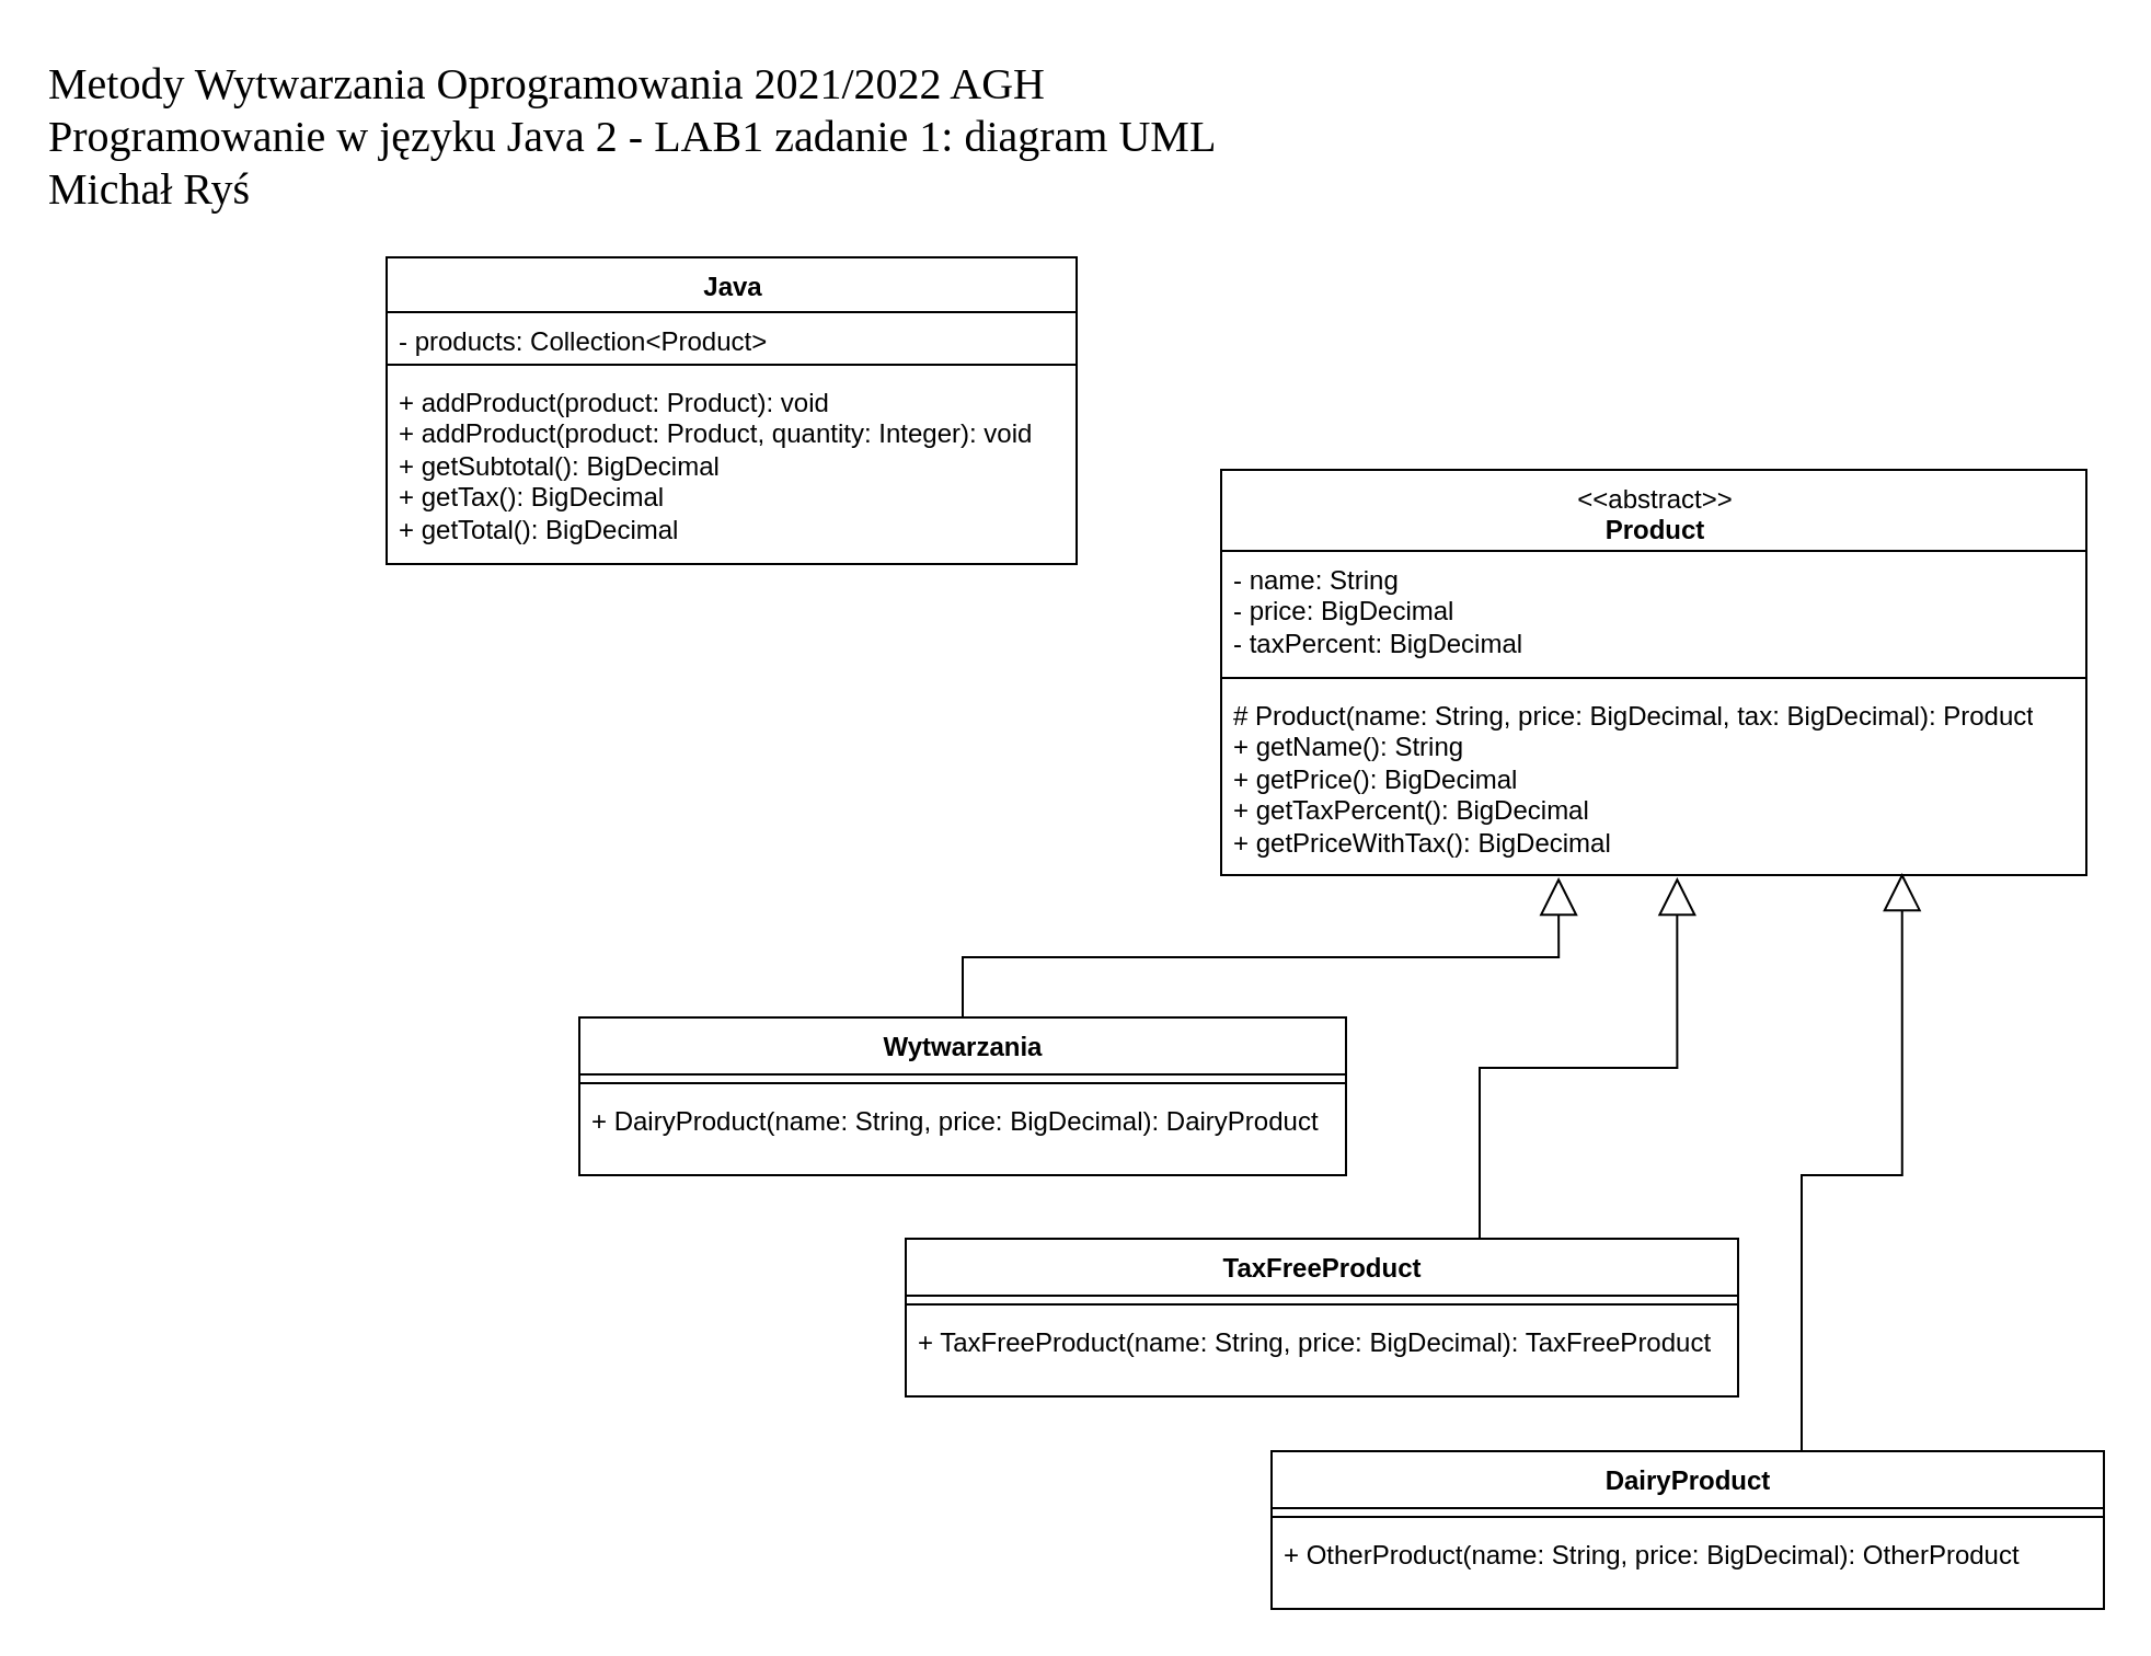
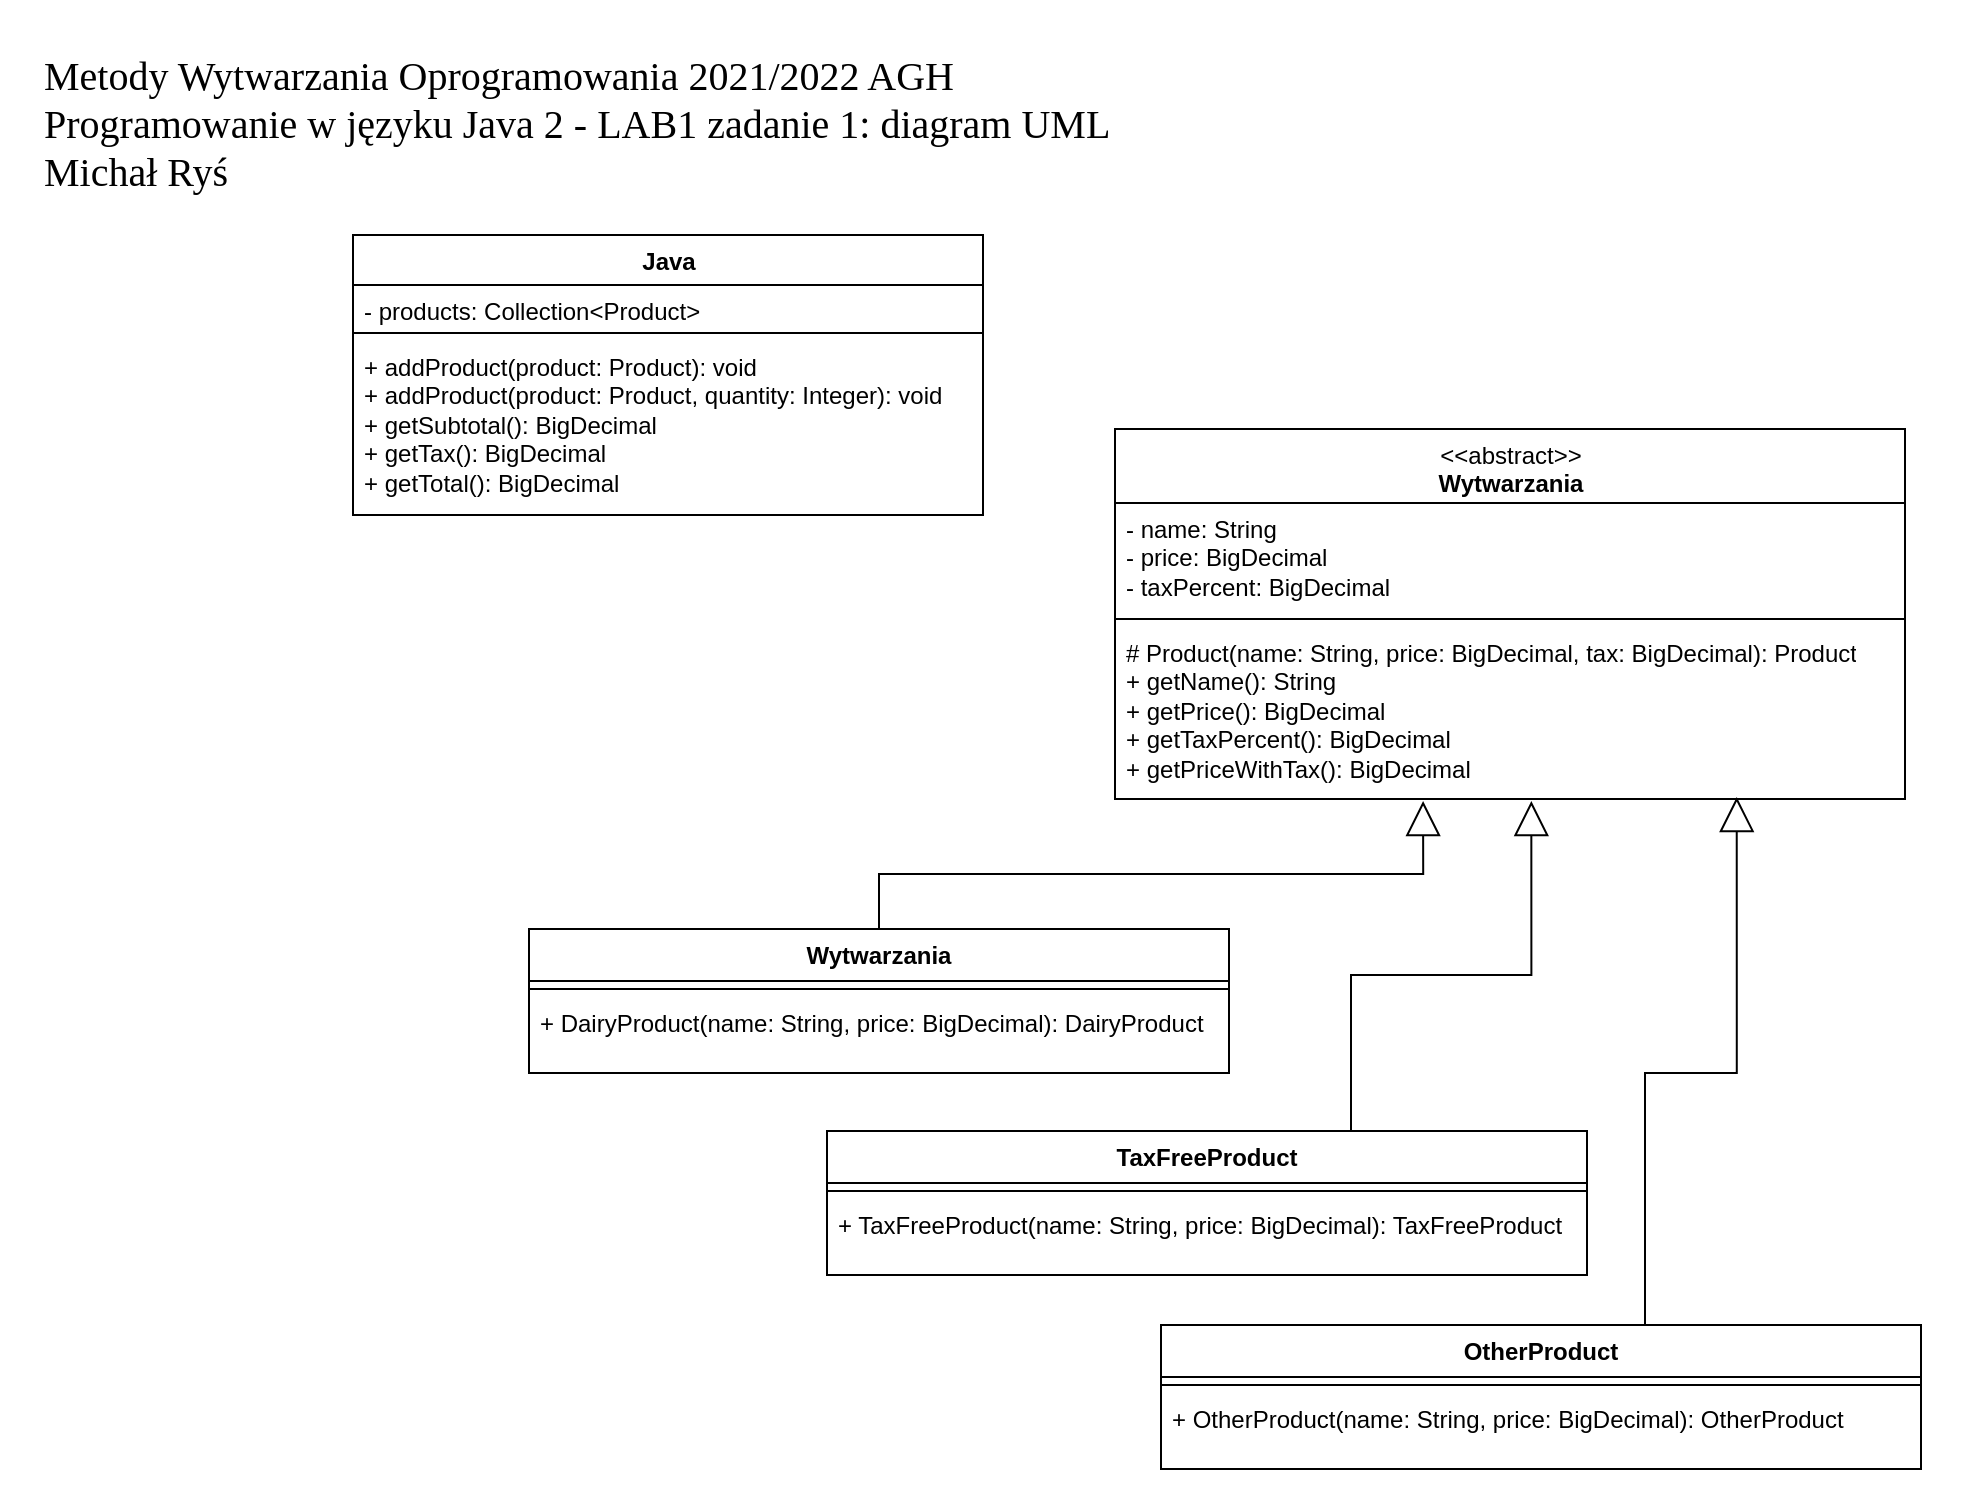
  <mxCell id="0" />
  <mxCell id="1" parent="0" />
  <mxCell id="2" value="&lt;b&gt;Java&lt;/b&gt;" style="swimlane;fontStyle=0;align=center;verticalAlign=top;childLayout=stackLayout;horizontal=1;startSize=25;horizontalStack=0;resizeParent=1;resizeParentMax=0;resizeLast=0;collapsible=0;marginBottom=0;html=1;" vertex="1" parent="1"><mxGeometry x="176" y="117" width="315" height="140" as="geometry" /></mxCell>
  <mxCell id="3" value="- products: Collection&amp;lt;Product&amp;gt;" style="text;html=1;strokeColor=none;fillColor=none;align=left;verticalAlign=top;spacingLeft=4;spacingRight=4;overflow=hidden;rotatable=0;points=[[0,0.5],[1,0.5]];portConstraint=eastwest;" vertex="1" parent="2"><mxGeometry y="25" width="315" height="20" as="geometry" /></mxCell>
  <mxCell id="4" value="" style="line;strokeWidth=1;fillColor=none;align=left;verticalAlign=middle;spacingTop=-1;spacingLeft=3;spacingRight=3;rotatable=0;labelPosition=right;points=[];portConstraint=eastwest;" vertex="1" parent="2"><mxGeometry y="45" width="315" height="8" as="geometry" /></mxCell>
  <mxCell id="5" value="&lt;div&gt;&lt;span&gt;+ addProduct(product: Product): void&lt;/span&gt;&lt;br&gt;&lt;/div&gt;&lt;div&gt;&lt;span&gt;+ addProduct(product: Product, quantity: Integer): void&lt;/span&gt;&lt;/div&gt;&lt;div&gt;&lt;span&gt;+ getSubtotal(): BigDecimal&lt;/span&gt;&lt;/div&gt;&lt;div&gt;&lt;span&gt;+ getTax(): BigDecimal&lt;/span&gt;&lt;/div&gt;&lt;div&gt;&lt;span&gt;+ getTotal(): BigDecimal&lt;/span&gt;&lt;/div&gt;" style="text;html=1;strokeColor=none;fillColor=none;align=left;verticalAlign=top;spacingLeft=4;spacingRight=4;overflow=hidden;rotatable=0;points=[[0,0.5],[1,0.5]];portConstraint=eastwest;" vertex="1" parent="2"><mxGeometry y="53" width="315" height="87" as="geometry" /></mxCell>
- <mxCell id="6" value="&amp;lt;&amp;lt;abstract&amp;gt;&amp;gt;&lt;br&gt;&lt;b&gt;Product&lt;/b&gt;" style="swimlane;fontStyle=0;align=center;verticalAlign=top;childLayout=stackLayout;horizontal=1;startSize=37;horizontalStack=0;resizeParent=1;resizeParentMax=0;resizeLast=0;collapsible=0;marginBottom=0;html=1;" vertex="1" parent="1"><mxGeometry x="557" y="214" width="395" height="185" as="geometry" /></mxCell>
+ <mxCell id="6" value="&amp;lt;&amp;lt;abstract&amp;gt;&amp;gt;&lt;br&gt;&lt;b&gt;Wytwarzania&lt;/b&gt;" style="swimlane;fontStyle=0;align=center;verticalAlign=top;childLayout=stackLayout;horizontal=1;startSize=37;horizontalStack=0;resizeParent=1;resizeParentMax=0;resizeLast=0;collapsible=0;marginBottom=0;html=1;" vertex="1" parent="1"><mxGeometry x="557" y="214" width="395" height="185" as="geometry" /></mxCell>
  <mxCell id="7" value="- name: String&lt;br&gt;- price: BigDecimal&lt;br&gt;- taxPercent: BigDecimal" style="text;html=1;strokeColor=none;fillColor=none;align=left;verticalAlign=top;spacingLeft=4;spacingRight=4;overflow=hidden;rotatable=0;points=[[0,0.5],[1,0.5]];portConstraint=eastwest;" vertex="1" parent="6"><mxGeometry y="37" width="395" height="54" as="geometry" /></mxCell>
  <mxCell id="8" value="" style="line;strokeWidth=1;fillColor=none;align=left;verticalAlign=middle;spacingTop=-1;spacingLeft=3;spacingRight=3;rotatable=0;labelPosition=right;points=[];portConstraint=eastwest;" vertex="1" parent="6"><mxGeometry y="91" width="395" height="8" as="geometry" /></mxCell>
  <mxCell id="9" value="# Product(name: String, price: BigDecimal, tax: BigDecimal): Product&lt;br&gt;+ getName(): String&lt;br&gt;+ getPrice(): BigDecimal&lt;br&gt;+ getTaxPercent(): BigDecimal&lt;br&gt;+ getPriceWithTax(): BigDecimal" style="text;html=1;strokeColor=none;fillColor=none;align=left;verticalAlign=top;spacingLeft=4;spacingRight=4;overflow=hidden;rotatable=0;points=[[0,0.5],[1,0.5]];portConstraint=eastwest;" vertex="1" parent="6"><mxGeometry y="99" width="395" height="86" as="geometry" /></mxCell>
  <mxCell id="10" style="edgeStyle=orthogonalEdgeStyle;rounded=0;orthogonalLoop=1;jettySize=auto;html=1;entryX=0.39;entryY=1.012;entryDx=0;entryDy=0;entryPerimeter=0;endArrow=block;endFill=0;endSize=15;" edge="1" parent="1" source="11" target="9"><mxGeometry relative="1" as="geometry" /></mxCell>
  <mxCell id="11" value="&lt;b&gt;Wytwarzania&lt;br&gt;&lt;/b&gt;" style="swimlane;fontStyle=0;align=center;verticalAlign=top;childLayout=stackLayout;horizontal=1;startSize=26;horizontalStack=0;resizeParent=1;resizeParentMax=0;resizeLast=0;collapsible=0;marginBottom=0;html=1;" vertex="1" parent="1"><mxGeometry x="264" y="464" width="350" height="72" as="geometry" /></mxCell>
  <mxCell id="12" value="" style="line;strokeWidth=1;fillColor=none;align=left;verticalAlign=middle;spacingTop=-1;spacingLeft=3;spacingRight=3;rotatable=0;labelPosition=right;points=[];portConstraint=eastwest;" vertex="1" parent="11"><mxGeometry y="26" width="350" height="8" as="geometry" /></mxCell>
  <mxCell id="13" value="+ DairyProduct(name: String, price: BigDecimal): DairyProduct" style="text;html=1;strokeColor=none;fillColor=none;align=left;verticalAlign=top;spacingLeft=4;spacingRight=4;overflow=hidden;rotatable=0;points=[[0,0.5],[1,0.5]];portConstraint=eastwest;whiteSpace=wrap;" vertex="1" parent="11"><mxGeometry y="34" width="350" height="38" as="geometry" /></mxCell>
  <mxCell id="14" style="edgeStyle=orthogonalEdgeStyle;rounded=0;orthogonalLoop=1;jettySize=auto;html=1;entryX=0.527;entryY=1.012;entryDx=0;entryDy=0;entryPerimeter=0;endArrow=block;endFill=0;endSize=15;" edge="1" parent="1" source="15" target="9"><mxGeometry relative="1" as="geometry"><Array as="points"><mxPoint x="675" y="487" /><mxPoint x="765" y="487" /></Array></mxGeometry></mxCell>
  <mxCell id="15" value="&lt;b&gt;TaxFreeProduct&lt;br&gt;&lt;/b&gt;" style="swimlane;fontStyle=0;align=center;verticalAlign=top;childLayout=stackLayout;horizontal=1;startSize=26;horizontalStack=0;resizeParent=1;resizeParentMax=0;resizeLast=0;collapsible=0;marginBottom=0;html=1;" vertex="1" parent="1"><mxGeometry x="413" y="565" width="380" height="72" as="geometry" /></mxCell>
  <mxCell id="16" value="" style="line;strokeWidth=1;fillColor=none;align=left;verticalAlign=middle;spacingTop=-1;spacingLeft=3;spacingRight=3;rotatable=0;labelPosition=right;points=[];portConstraint=eastwest;" vertex="1" parent="15"><mxGeometry y="26" width="380" height="8" as="geometry" /></mxCell>
  <mxCell id="17" value="+ TaxFreeProduct(name: String, price: BigDecimal): TaxFreeProduct" style="text;html=1;strokeColor=none;fillColor=none;align=left;verticalAlign=top;spacingLeft=4;spacingRight=4;overflow=hidden;rotatable=0;points=[[0,0.5],[1,0.5]];portConstraint=eastwest;whiteSpace=wrap;" vertex="1" parent="15"><mxGeometry y="34" width="380" height="38" as="geometry" /></mxCell>
  <mxCell id="18" style="edgeStyle=orthogonalEdgeStyle;rounded=0;orthogonalLoop=1;jettySize=auto;html=1;entryX=0.787;entryY=0.988;entryDx=0;entryDy=0;entryPerimeter=0;endArrow=block;endFill=0;endSize=15;" edge="1" parent="1" source="19" target="9"><mxGeometry relative="1" as="geometry"><Array as="points"><mxPoint x="822" y="536" /><mxPoint x="868" y="536" /></Array></mxGeometry></mxCell>
- <mxCell id="19" value="&lt;b&gt;DairyProduct&lt;br&gt;&lt;/b&gt;" style="swimlane;fontStyle=0;align=center;verticalAlign=top;childLayout=stackLayout;horizontal=1;startSize=26;horizontalStack=0;resizeParent=1;resizeParentMax=0;resizeLast=0;collapsible=0;marginBottom=0;html=1;" vertex="1" parent="1"><mxGeometry x="580" y="662" width="380" height="72" as="geometry" /></mxCell>
+ <mxCell id="19" value="&lt;b&gt;OtherProduct&lt;br&gt;&lt;/b&gt;" style="swimlane;fontStyle=0;align=center;verticalAlign=top;childLayout=stackLayout;horizontal=1;startSize=26;horizontalStack=0;resizeParent=1;resizeParentMax=0;resizeLast=0;collapsible=0;marginBottom=0;html=1;" vertex="1" parent="1"><mxGeometry x="580" y="662" width="380" height="72" as="geometry" /></mxCell>
  <mxCell id="20" value="" style="line;strokeWidth=1;fillColor=none;align=left;verticalAlign=middle;spacingTop=-1;spacingLeft=3;spacingRight=3;rotatable=0;labelPosition=right;points=[];portConstraint=eastwest;" vertex="1" parent="19"><mxGeometry y="26" width="380" height="8" as="geometry" /></mxCell>
  <mxCell id="21" value="+ OtherProduct(name: String, price: BigDecimal): OtherProduct" style="text;html=1;strokeColor=none;fillColor=none;align=left;verticalAlign=top;spacingLeft=4;spacingRight=4;overflow=hidden;rotatable=0;points=[[0,0.5],[1,0.5]];portConstraint=eastwest;whiteSpace=wrap;" vertex="1" parent="19"><mxGeometry y="34" width="380" height="38" as="geometry" /></mxCell>
  <mxCell id="22" value="&lt;font face=&quot;Times New Roman&quot;&gt;&lt;span style=&quot;font-size: 15pt&quot;&gt;Metody Wytwarzania Oprogramowania 2021/2022 AGH&lt;br&gt;&lt;/span&gt;Programowanie w języku Java 2 - LAB1 zadanie 1: diagram UML&lt;br&gt;Michał Ryś&lt;/font&gt;&lt;span style=&quot;font-size: 15.0pt ; font-family: &amp;quot;times new roman&amp;quot; , serif&quot;&gt;&lt;br&gt;&lt;/span&gt;" style="text;html=1;strokeColor=none;fillColor=none;align=left;verticalAlign=middle;whiteSpace=wrap;rounded=0;fontStyle=0;fontSize=20;" vertex="1" parent="1"><mxGeometry x="20" y="20" width="774" height="82" as="geometry" /></mxCell>
